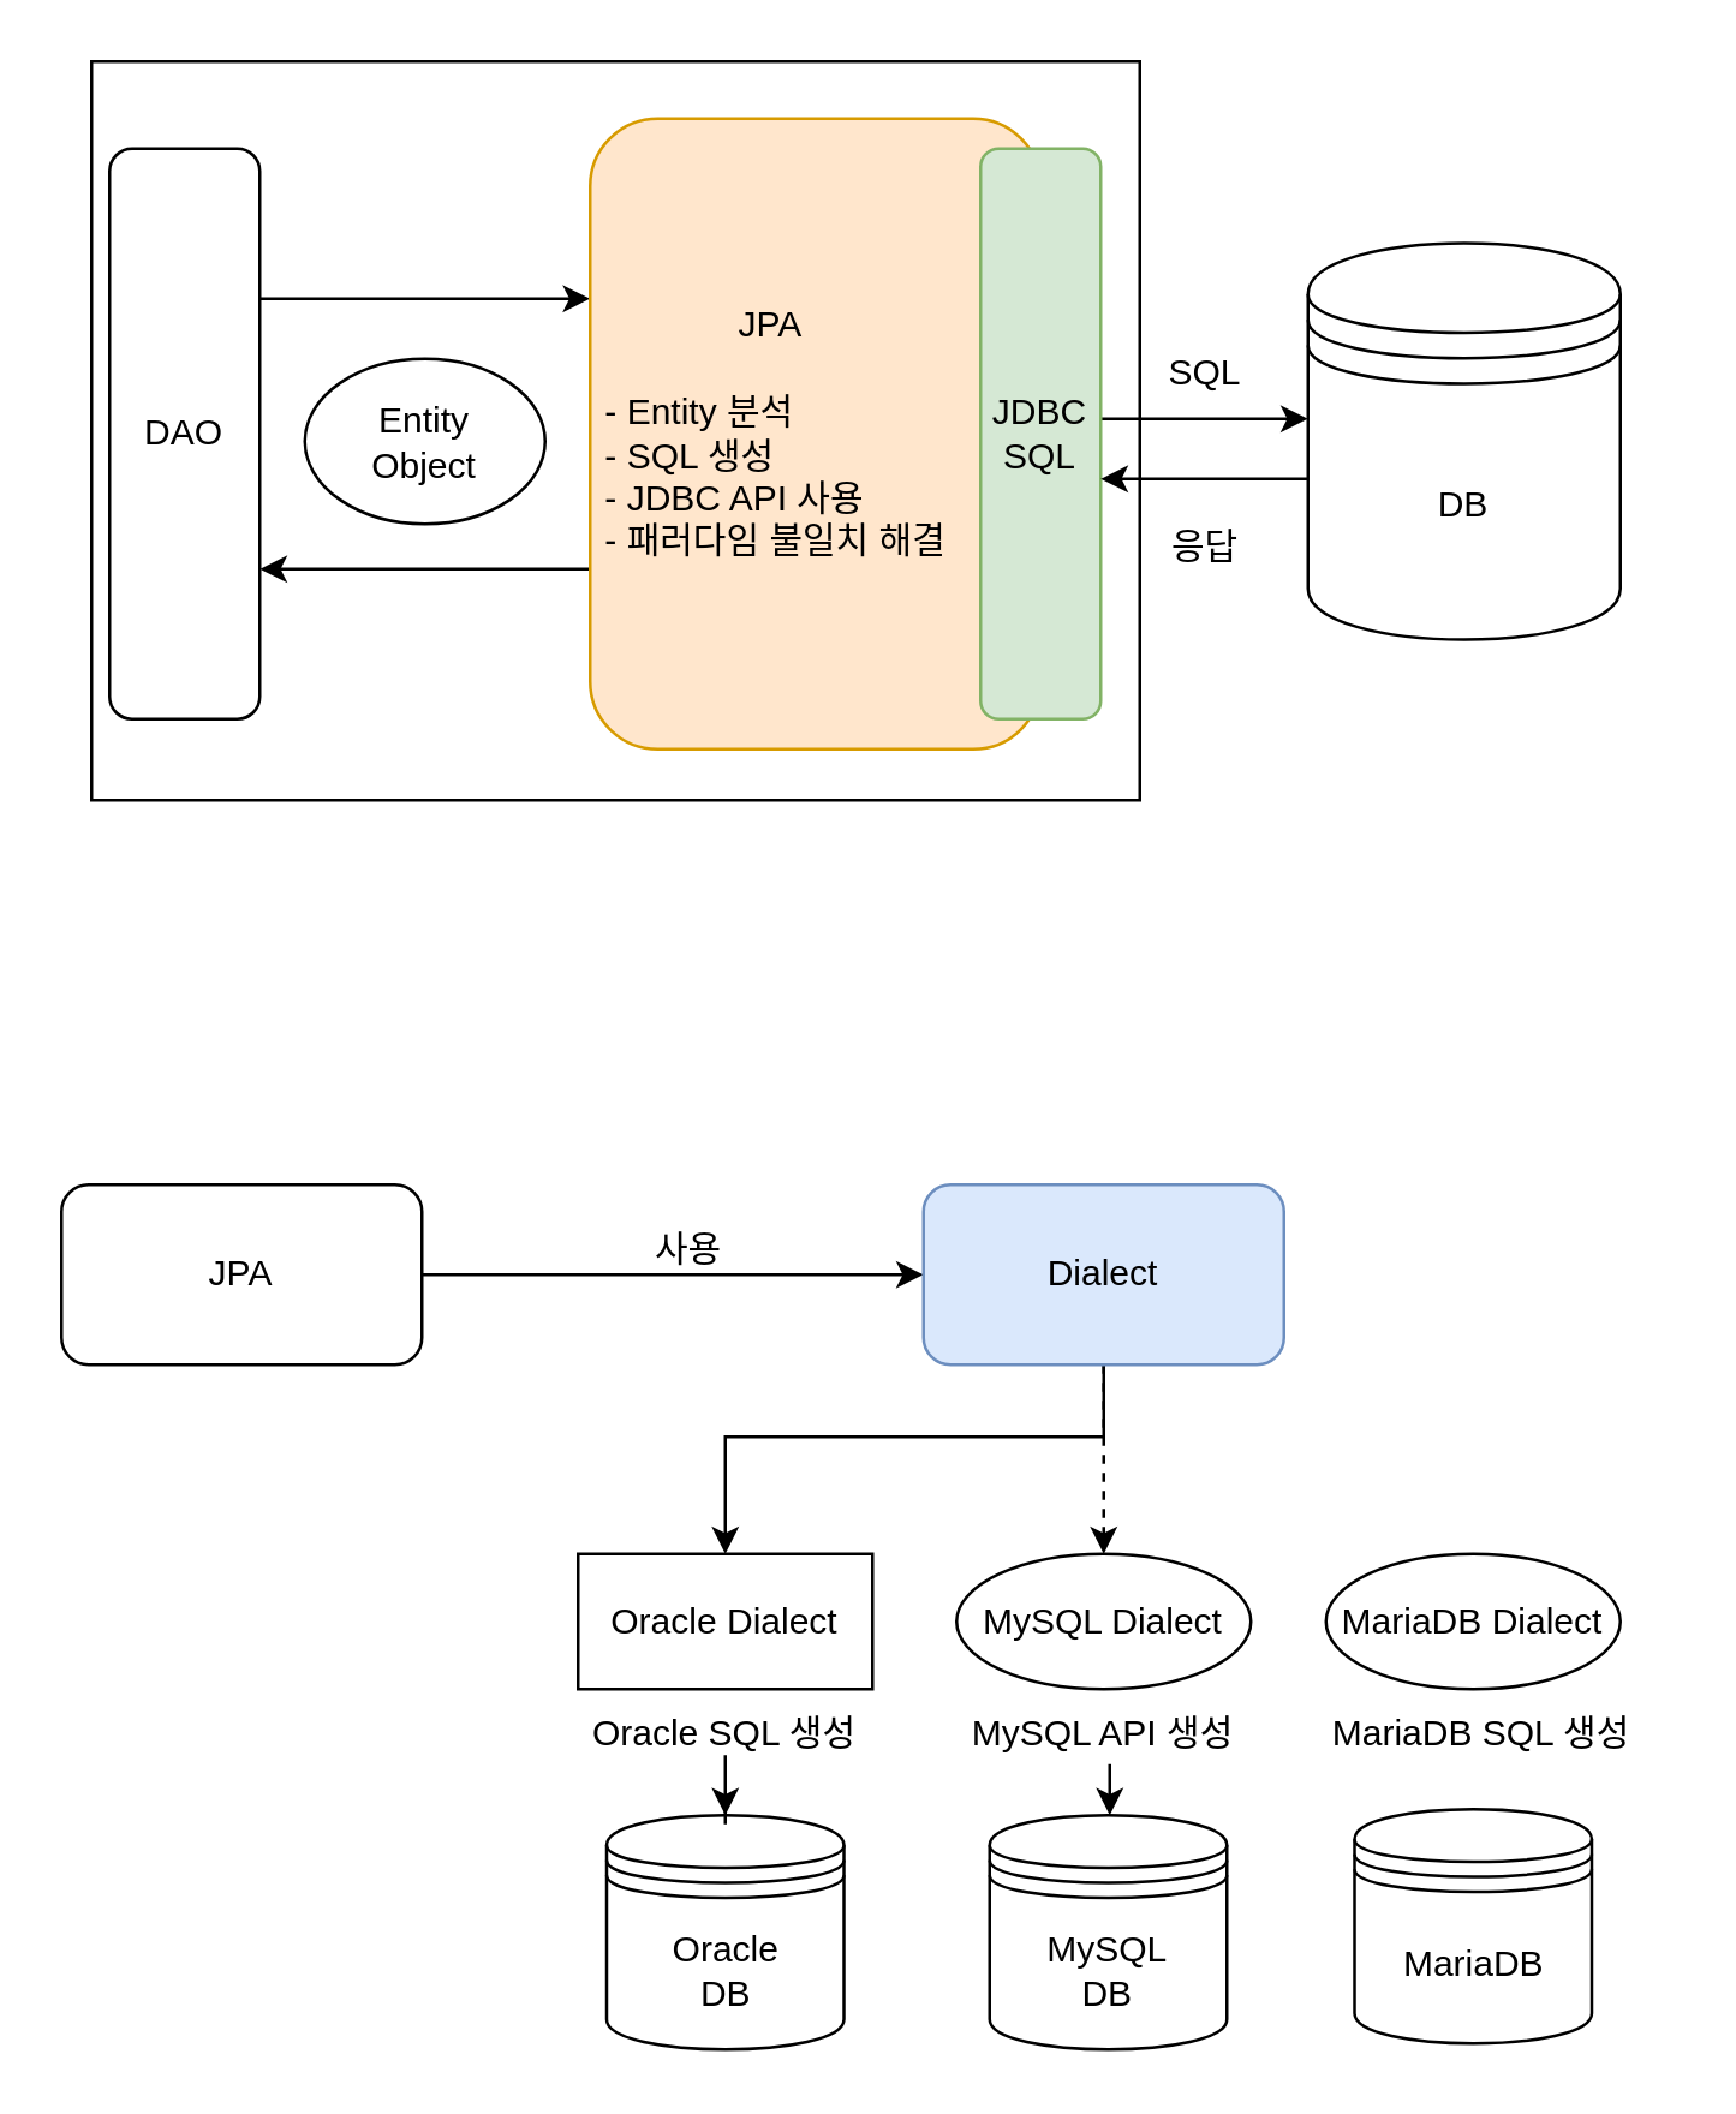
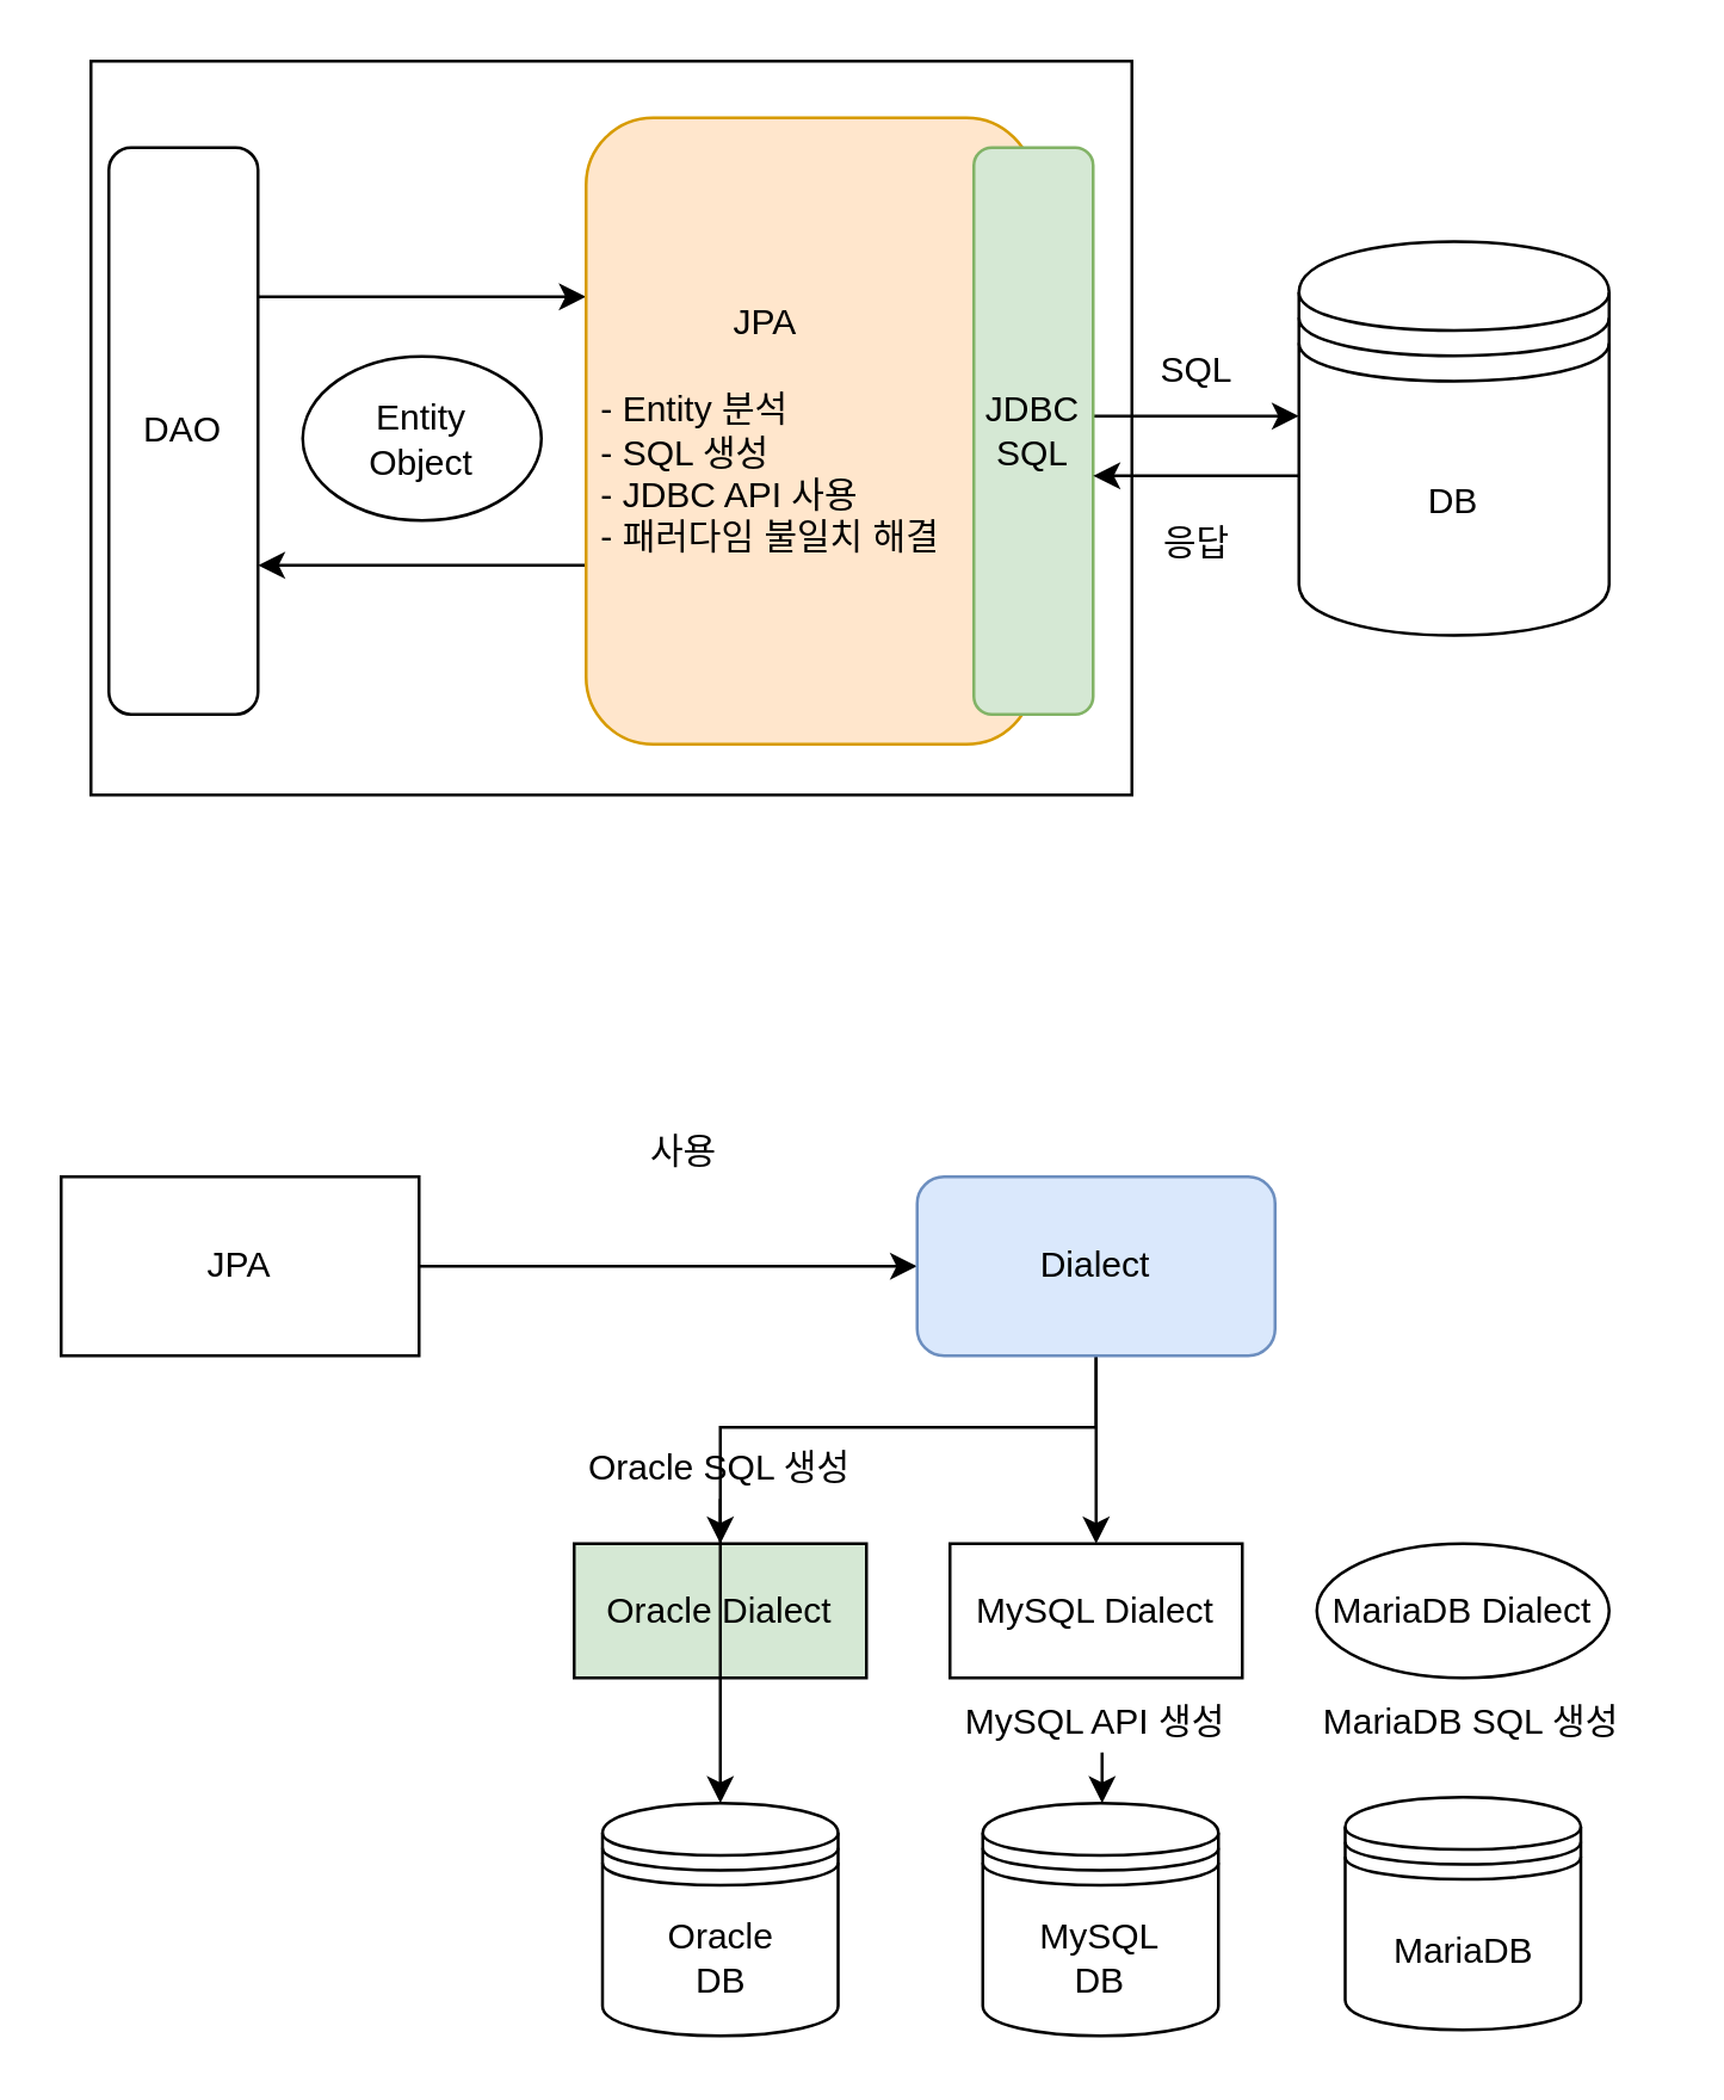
  <mxCell id="0" />
  <mxCell id="1" parent="0" />
  <mxCell id="2" value="" style="rounded=0;whiteSpace=wrap;html=1;align=left;" parent="1" vertex="1"><mxGeometry x="30" y="20" width="349" height="246" as="geometry" /></mxCell>
  <mxCell id="3" value="" style="edgeStyle=orthogonalEdgeStyle;rounded=0;orthogonalLoop=1;jettySize=auto;html=1;" parent="1" source="4" target="6" edge="1"><mxGeometry relative="1" as="geometry"><Array as="points"><mxPoint x="176" y="99" /><mxPoint x="176" y="99" /></Array></mxGeometry></mxCell>
  <mxCell id="4" value="DAO" style="rounded=1;whiteSpace=wrap;html=1;" parent="1" vertex="1"><mxGeometry x="36" y="49" width="50" height="190" as="geometry" /></mxCell>
  <mxCell id="5" value="" style="edgeStyle=orthogonalEdgeStyle;rounded=0;orthogonalLoop=1;jettySize=auto;html=1;" parent="1" source="6" target="4" edge="1"><mxGeometry relative="1" as="geometry"><Array as="points"><mxPoint x="176" y="189" /><mxPoint x="176" y="189" /></Array></mxGeometry></mxCell>
  <mxCell id="6" value="&lt;div style=&quot;text-align: center&quot;&gt;&lt;span&gt;JPA&lt;/span&gt;&lt;/div&gt;&lt;br&gt;&amp;nbsp;- Entity 분석&lt;br&gt;&amp;nbsp;- SQL 생성&lt;br&gt;&amp;nbsp;- JDBC API 사용&lt;br&gt;&amp;nbsp;- 패러다임 불일치 해결" style="rounded=1;whiteSpace=wrap;html=1;align=left;fillColor=#ffe6cc;strokeColor=#d79b00;" parent="1" vertex="1"><mxGeometry x="196" y="39" width="150" height="210" as="geometry" /></mxCell>
  <mxCell id="7" value="" style="edgeStyle=orthogonalEdgeStyle;rounded=0;orthogonalLoop=1;jettySize=auto;html=1;" parent="1" source="8" target="10" edge="1"><mxGeometry relative="1" as="geometry"><Array as="points"><mxPoint x="416" y="139" /><mxPoint x="416" y="139" /></Array></mxGeometry></mxCell>
  <mxCell id="8" value="JDBC&lt;br&gt;SQL" style="rounded=1;whiteSpace=wrap;html=1;fillColor=#d5e8d4;strokeColor=#82b366;" parent="1" vertex="1"><mxGeometry x="326" y="49" width="40" height="190" as="geometry" /></mxCell>
  <mxCell id="9" value="" style="edgeStyle=orthogonalEdgeStyle;rounded=0;orthogonalLoop=1;jettySize=auto;html=1;" parent="1" source="10" target="8" edge="1"><mxGeometry relative="1" as="geometry"><Array as="points"><mxPoint x="416" y="159" /><mxPoint x="416" y="159" /></Array></mxGeometry></mxCell>
  <mxCell id="10" value="DB" style="shape=datastore;whiteSpace=wrap;html=1;" parent="1" vertex="1"><mxGeometry x="435" y="80.5" width="104" height="132" as="geometry" /></mxCell>
  <mxCell id="11" value="Entity&lt;br&gt;Object" style="ellipse;whiteSpace=wrap;html=1;" parent="1" vertex="1"><mxGeometry x="101" y="119" width="80" height="55" as="geometry" /></mxCell>
  <mxCell id="12" value="SQL" style="text;html=1;strokeColor=none;fillColor=none;align=center;verticalAlign=middle;whiteSpace=wrap;rounded=0;" parent="1" vertex="1"><mxGeometry x="381" y="114" width="40" height="20" as="geometry" /></mxCell>
  <mxCell id="13" value="응답" style="text;html=1;strokeColor=none;fillColor=none;align=center;verticalAlign=middle;whiteSpace=wrap;rounded=0;" parent="1" vertex="1"><mxGeometry x="381" y="172" width="40" height="20" as="geometry" /></mxCell>
  <mxCell id="14" style="edgeStyle=orthogonalEdgeStyle;rounded=0;orthogonalLoop=1;jettySize=auto;html=1;" parent="1" source="15" target="18" edge="1"><mxGeometry relative="1" as="geometry" /></mxCell>
- <mxCell id="15" value="JPA" style="whiteSpace=wrap;html=1;align=center;rounded=1;" parent="1" vertex="1"><mxGeometry x="20" y="394" width="120" height="60" as="geometry" /></mxCell>
+ <mxCell id="15" value="JPA" style="rounded=0;whiteSpace=wrap;html=1;align=center;" parent="1" vertex="1"><mxGeometry x="20" y="394" width="120" height="60" as="geometry" /></mxCell>
  <mxCell id="16" style="edgeStyle=orthogonalEdgeStyle;rounded=0;orthogonalLoop=1;jettySize=auto;html=1;entryX=0.5;entryY=0;entryDx=0;entryDy=0;" parent="1" source="18" target="19" edge="1"><mxGeometry relative="1" as="geometry"><Array as="points"><mxPoint x="367" y="478" /><mxPoint x="241" y="478" /></Array></mxGeometry></mxCell>
- <mxCell id="17" value="" style="edgeStyle=orthogonalEdgeStyle;rounded=0;orthogonalLoop=1;jettySize=auto;html=1;dashed=1;" parent="1" source="18" target="20" edge="1"><mxGeometry relative="1" as="geometry" /></mxCell>
+ <mxCell id="17" value="" style="edgeStyle=orthogonalEdgeStyle;rounded=0;orthogonalLoop=1;jettySize=auto;html=1;" parent="1" source="18" target="20" edge="1"><mxGeometry relative="1" as="geometry" /></mxCell>
  <mxCell id="18" value="Dialect" style="rounded=1;whiteSpace=wrap;html=1;align=center;fillColor=#dae8fc;strokeColor=#6c8ebf;" parent="1" vertex="1"><mxGeometry x="307" y="394" width="120" height="60" as="geometry" /></mxCell>
- <mxCell id="19" value="&lt;div&gt;&lt;span&gt;Oracle Dialect&lt;/span&gt;&lt;/div&gt;" style="rounded=0;whiteSpace=wrap;html=1;align=center;" parent="1" vertex="1"><mxGeometry x="192" y="517" width="98" height="45" as="geometry" /></mxCell>
- <mxCell id="20" value="MySQL Dialect" style="ellipse;whiteSpace=wrap;html=1;align=center;" parent="1" vertex="1"><mxGeometry x="318" y="517" width="98" height="45" as="geometry" /></mxCell>
+ <mxCell id="19" value="&lt;div&gt;&lt;span&gt;Oracle Dialect&lt;/span&gt;&lt;/div&gt;" style="rounded=0;whiteSpace=wrap;html=1;align=center;fillColor=#d5e8d4;" parent="1" vertex="1"><mxGeometry x="192" y="517" width="98" height="45" as="geometry" /></mxCell>
+ <mxCell id="20" value="MySQL Dialect" style="rounded=0;whiteSpace=wrap;html=1;align=center;" parent="1" vertex="1"><mxGeometry x="318" y="517" width="98" height="45" as="geometry" /></mxCell>
  <mxCell id="21" value="MariaDB Dialect" style="ellipse;whiteSpace=wrap;html=1;align=center;" parent="1" vertex="1"><mxGeometry x="441" y="517" width="98" height="45" as="geometry" /></mxCell>
  <mxCell id="22" value="Oracle &lt;br&gt;DB" style="shape=datastore;whiteSpace=wrap;html=1;" parent="1" vertex="1"><mxGeometry x="201.5" y="604" width="79" height="78" as="geometry" /></mxCell>
  <mxCell id="23" value="MySQL&lt;br&gt;DB" style="shape=datastore;whiteSpace=wrap;html=1;" parent="1" vertex="1"><mxGeometry x="329" y="604" width="79" height="78" as="geometry" /></mxCell>
  <mxCell id="24" value="MariaDB" style="shape=datastore;whiteSpace=wrap;html=1;" parent="1" vertex="1"><mxGeometry x="450.5" y="602" width="79" height="78" as="geometry" /></mxCell>
- <mxCell id="25" value="사용" style="text;html=1;strokeColor=none;fillColor=none;align=center;verticalAlign=middle;whiteSpace=wrap;rounded=0;" parent="1" vertex="1"><mxGeometry x="209" y="406" width="40" height="20" as="geometry" /></mxCell>
+ <mxCell id="25" value="사용" style="text;html=1;strokeColor=none;fillColor=none;align=center;verticalAlign=middle;whiteSpace=wrap;rounded=0;" parent="1" vertex="1"><mxGeometry x="209" y="376" width="40" height="20" as="geometry" /></mxCell>
  <mxCell id="26" value="" style="edgeStyle=orthogonalEdgeStyle;rounded=0;orthogonalLoop=1;jettySize=auto;html=1;" parent="1" source="27" edge="1"><mxGeometry relative="1" as="geometry"><mxPoint x="369" y="604" as="targetPoint" /><Array as="points"><mxPoint x="369" y="590" /><mxPoint x="369" y="590" /></Array></mxGeometry></mxCell>
  <mxCell id="27" value="MySQL API 생성" style="text;html=1;strokeColor=none;fillColor=none;align=center;verticalAlign=middle;whiteSpace=wrap;rounded=0;" parent="1" vertex="1"><mxGeometry x="304" y="567" width="126" height="20" as="geometry" /></mxCell>
  <mxCell id="28" value="" style="edgeStyle=orthogonalEdgeStyle;rounded=0;orthogonalLoop=1;jettySize=auto;html=1;" parent="1" source="29" target="22" edge="1"><mxGeometry relative="1" as="geometry" /></mxCell>
- <mxCell id="29" value="Oracle SQL 생성" style="text;html=1;strokeColor=none;fillColor=none;align=center;verticalAlign=middle;whiteSpace=wrap;rounded=0;" parent="1" vertex="1"><mxGeometry x="178" y="567" width="126" height="20" as="geometry" /></mxCell>
+ <mxCell id="29" value="Oracle SQL 생성" style="text;html=1;strokeColor=none;fillColor=none;align=center;verticalAlign=middle;whiteSpace=wrap;rounded=0;" parent="1" vertex="1"><mxGeometry x="178" y="482" width="126" height="20" as="geometry" /></mxCell>
  <mxCell id="30" value="MariaDB SQL 생성" style="text;html=1;strokeColor=none;fillColor=none;align=center;verticalAlign=middle;whiteSpace=wrap;rounded=0;" parent="1" vertex="1"><mxGeometry x="430" y="567" width="126" height="20" as="geometry" /></mxCell>
